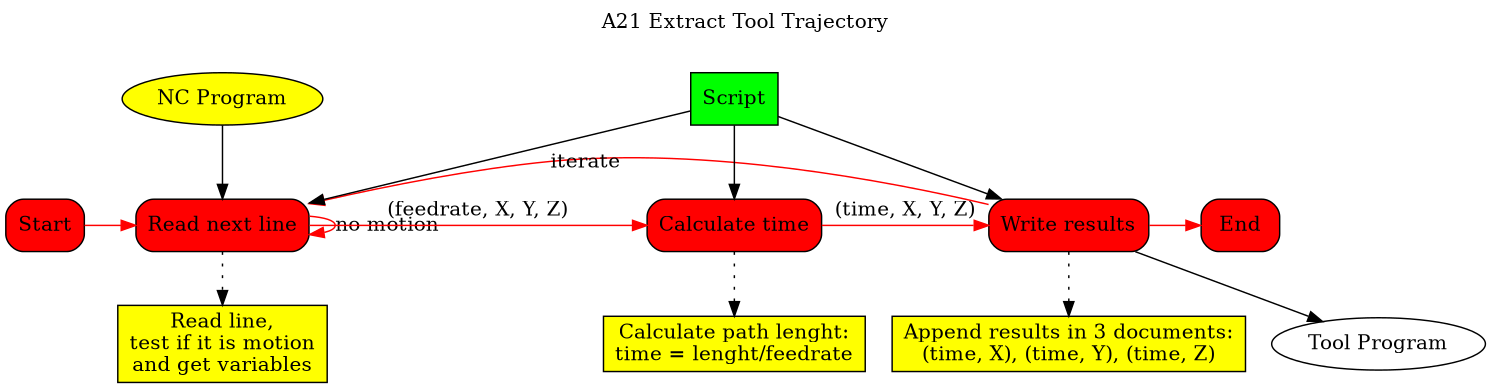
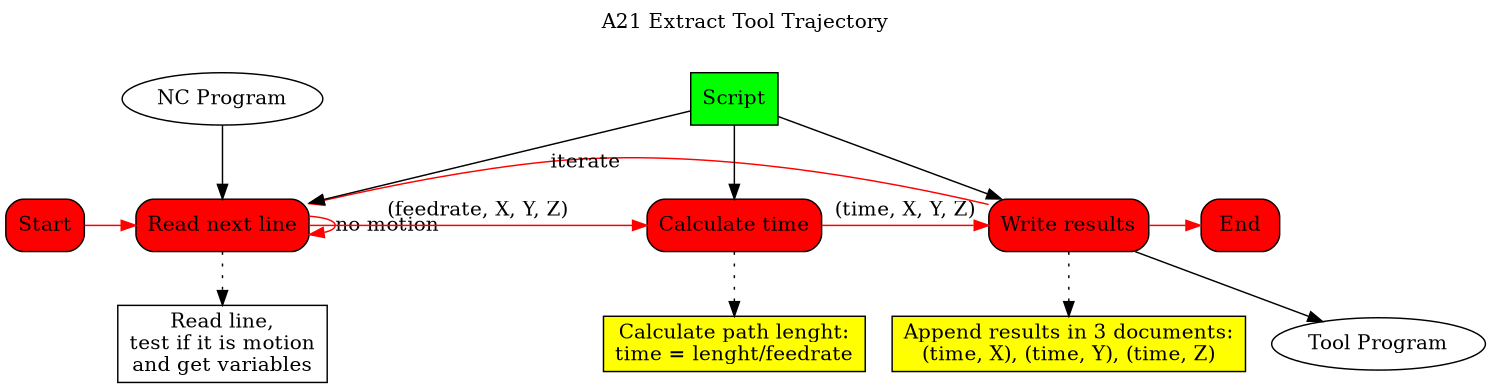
  digraph {
    label="A21 Extract Tool Trajectory"
    labelloc=t
    node [color=black fillcolor=red shape=box style=filled]
    edge [color=black dir=forward style=solid]
    Start [style="filled, rounded"]
    n2 [label="Read next line" style="filled, rounded"]
    n3 [label="Calculate time" style="filled, rounded"]
    n4 [label="Write results" style="filled, rounded"]
    End [style="filled, rounded"]
-   n6 [fillcolor=yellow label="Read line,\ntest if it is motion\nand get variables"]
+   n6 [fillcolor=white label="Read line,\ntest if it is motion\nand get variables"]
    n7 [fillcolor=yellow label="Calculate path lenght:\ntime = lenght/feedrate"]
    n8 [fillcolor=yellow label="Append results in 3 documents:\n(time, X), (time, Y), (time, Z)"]
    n9 [fillcolor=white label="Tool Program" shape=ellipse]
    n10 [fillcolor=green label=Script]
-   n11 [fillcolor=yellow label="NC Program" shape=ellipse]
+   n11 [fillcolor=white label="NC Program" shape=ellipse]
    subgraph sub_1 {
      rank=same
      Start
      n2
      n3
      n4
      End
    }
    Start -> n2 [color=red]
    n2 -> n2 [color=red label="no motion"]
    n2 -> n3 [color=red label="(feedrate, X, Y, Z)"]
    n2 -> n6 [style=dotted]
    n3 -> n4 [color=red label="(time, X, Y, Z)"]
    n3 -> n7 [style=dotted]
    n4 -> n2 [color=red label=iterate]
    n4 -> End [color=red]
    n4 -> n8 [style=dotted]
    n4 -> n9
    n10 -> n2
    n10 -> n3
    n10 -> n4
    n11 -> n2
  }
